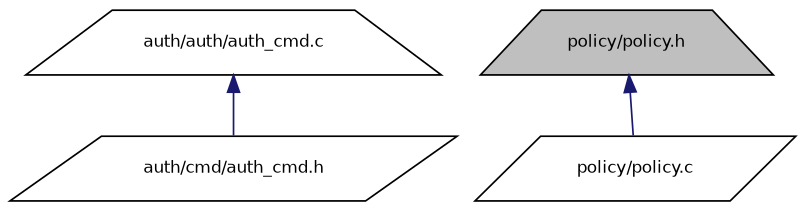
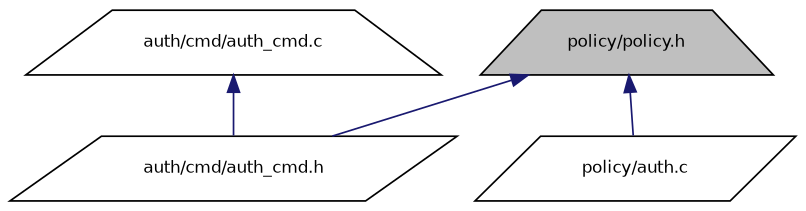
  digraph {
    node [color=black fillcolor=white fontname=Helvetica fontsize=10 shape=trapezium style=filled]
    edge [color=midnightblue dir=back fontname=Helvetica fontsize=10 labelfontname=Helvetica labelfontsize=10 style=solid]
    n1 [fillcolor=grey75 fontcolor=black height=0.2 label="policy/policy.h" width=0.4]
    n2 [height=0.2 label="auth/cmd/auth_cmd.h" shape=parallelogram width=0.4]
-   n3 [height=0.2 label="policy/policy.c" shape=parallelogram width=0.4]
-   n4 [height=0.2 label="auth/auth/auth_cmd.c" width=0.4]
+   n3 [height=0.2 label="policy/auth.c" shape=parallelogram width=0.4]
+   n4 [height=0.2 label="auth/cmd/auth_cmd.c" width=0.4]
+   n1 -> n2
    n1 -> n3
    n4 -> n2
  }
